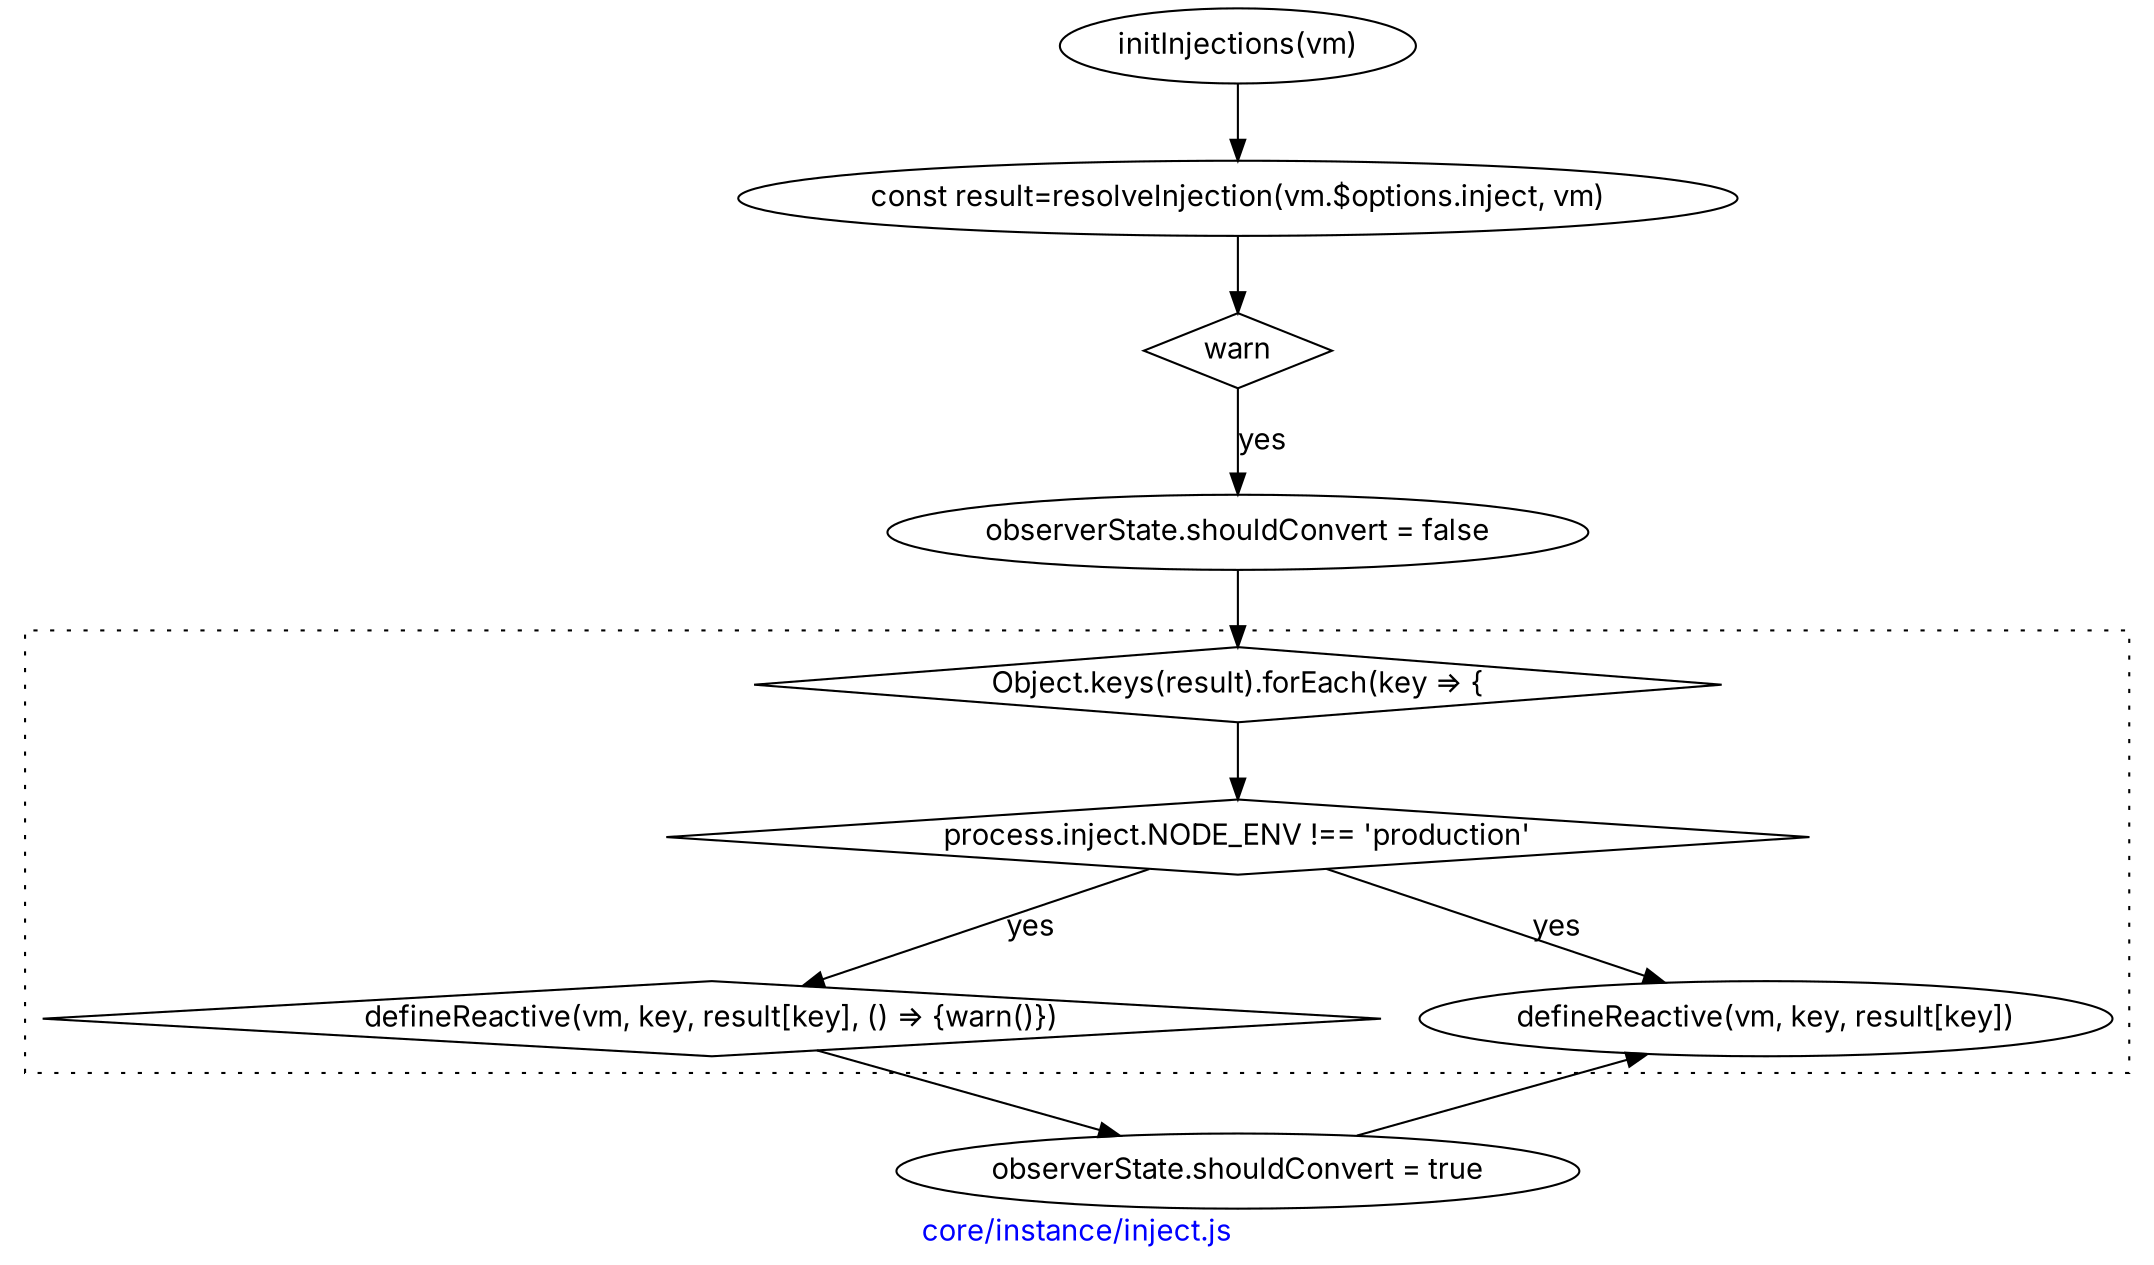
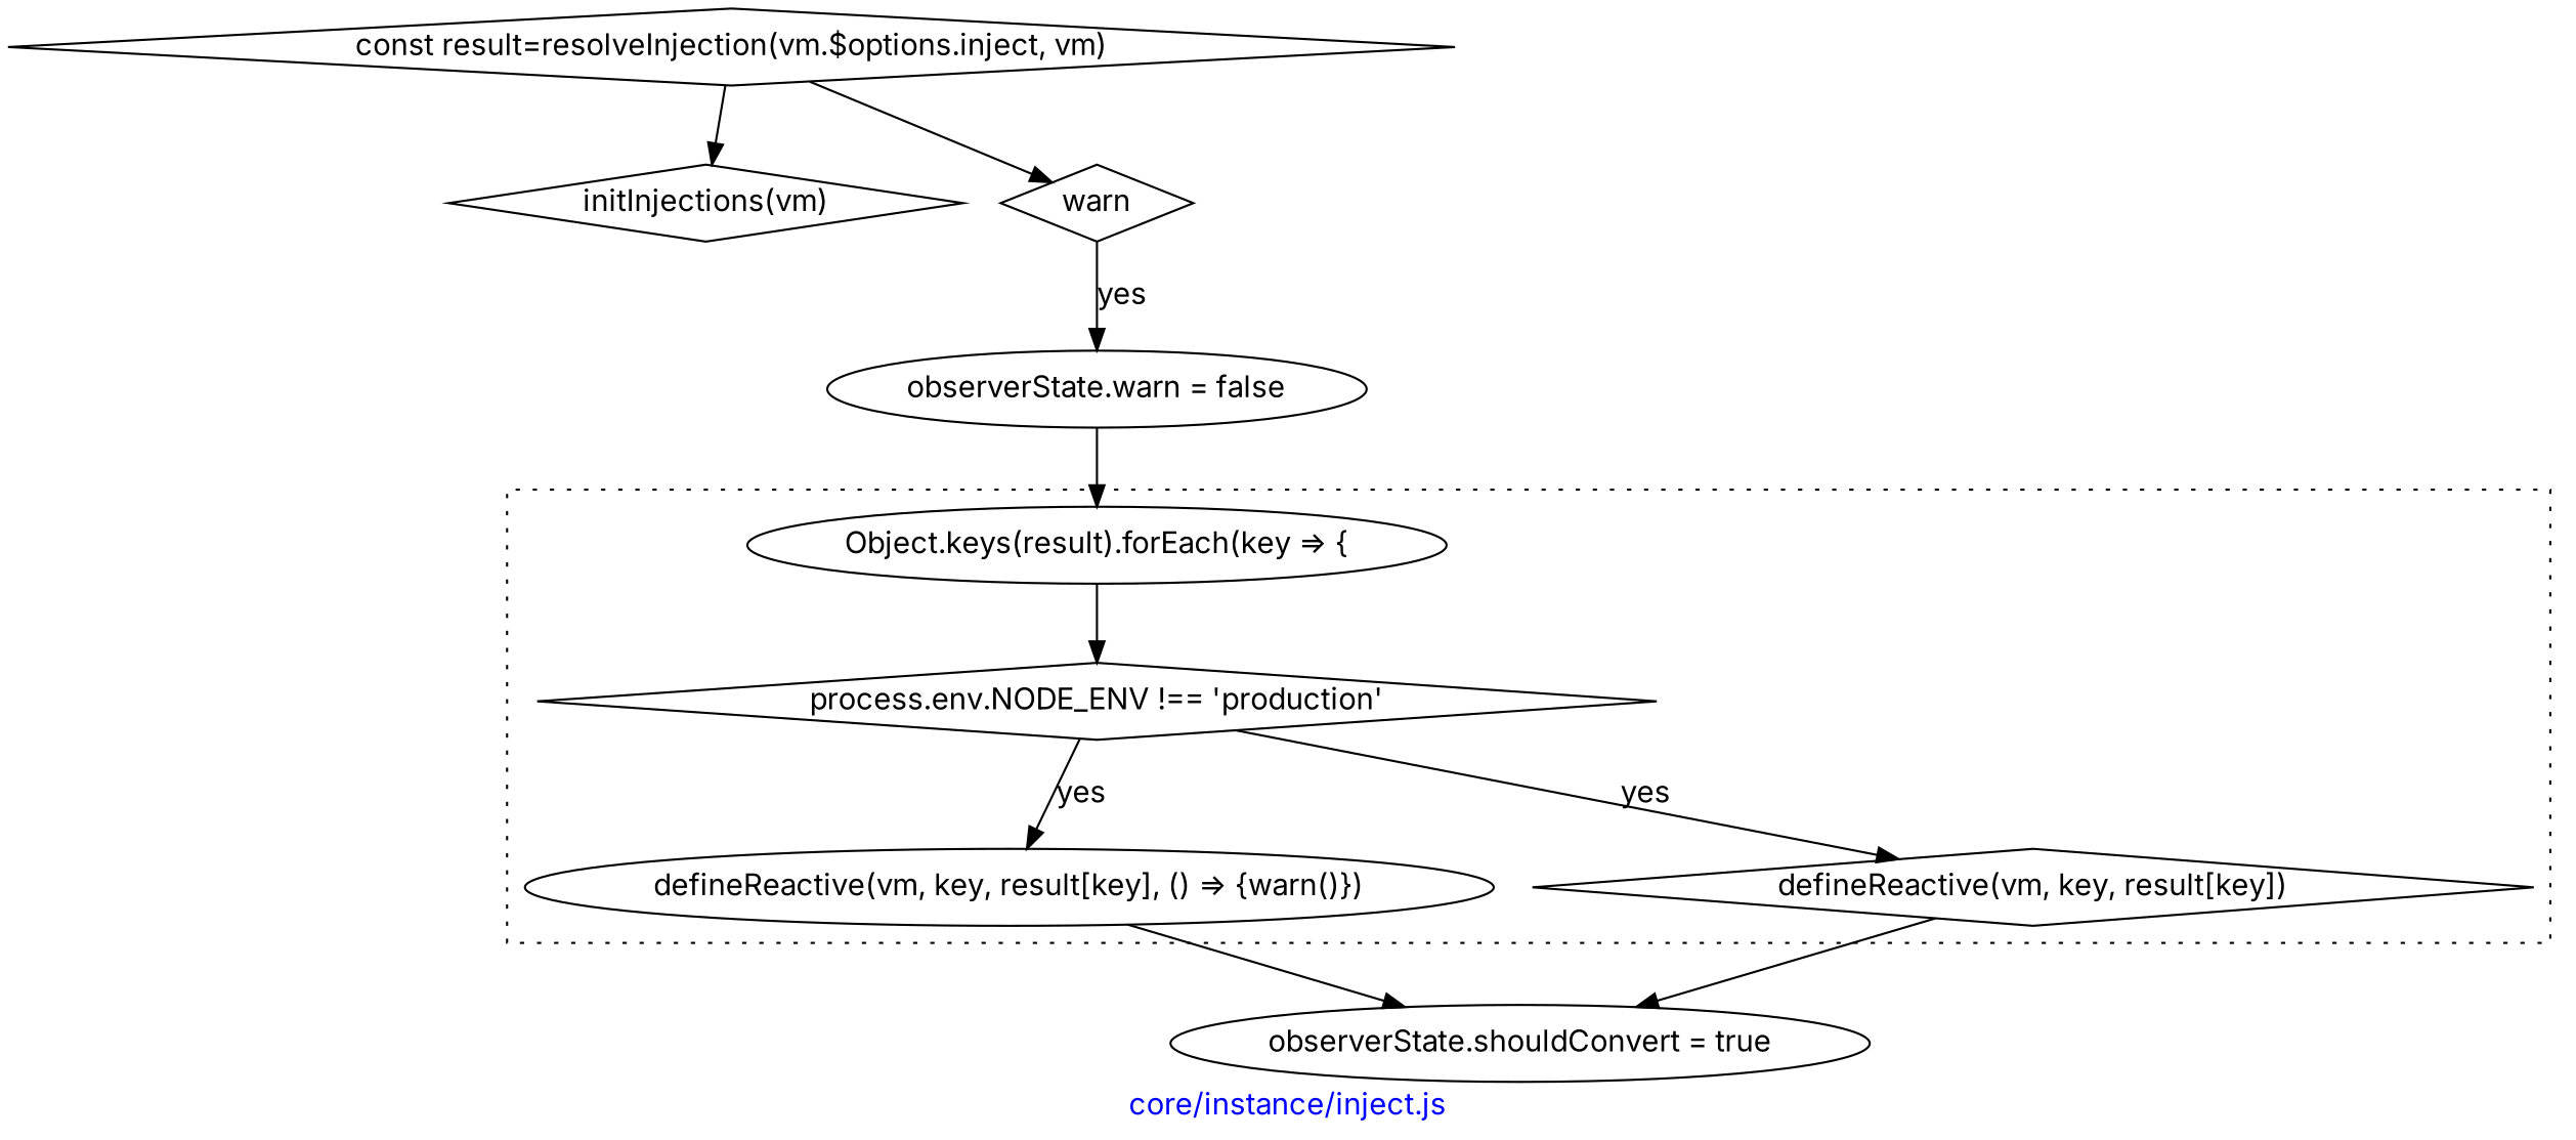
  digraph {
    fontcolor=blue
    fontname=Inter
    label="core/instance/inject.js"
    node [fontname=Inter]
    edge [fontname=Inter]
-   n1 [label="Object.keys(result).forEach(key => {" shape=diamond]
-   n2 [label="process.inject.NODE_ENV !== 'production'" shape=diamond]
-   n3 [label="defineReactive(vm, key, result[key], () => {warn()})" shape=diamond]
-   n4 [label="defineReactive(vm, key, result[key])"]
+   n1 [label="Object.keys(result).forEach(key => {"]
+   n2 [label="process.env.NODE_ENV !== 'production'" shape=diamond]
+   n3 [label="defineReactive(vm, key, result[key], () => {warn()})"]
+   n4 [label="defineReactive(vm, key, result[key])" shape=diamond]
    n5 [label="observerState.shouldConvert = true"]
-   n6 [label="initInjections(vm)"]
-   n7 [label="const result=resolveInjection(vm.$options.inject, vm)"]
+   n6 [label="initInjections(vm)" shape=diamond]
+   n7 [label="const result=resolveInjection(vm.$options.inject, vm)" shape=diamond]
    n8 [label=warn shape=diamond]
-   n9 [label="observerState.shouldConvert = false"]
+   n9 [label="observerState.warn = false"]
    subgraph cluster_1 {
      label=""
      style=dotted
      n1
      n2
      n3
      n4
    }
    n1 -> n2
    n2 -> n3 [label=yes]
    n2 -> n4 [label=yes]
    n3 -> n5
-   n5 -> n4
-   n6 -> n7
+   n4 -> n5
+   n7 -> n6
    n7 -> n8
    n8 -> n9 [label=yes]
    n9 -> n1
  }
